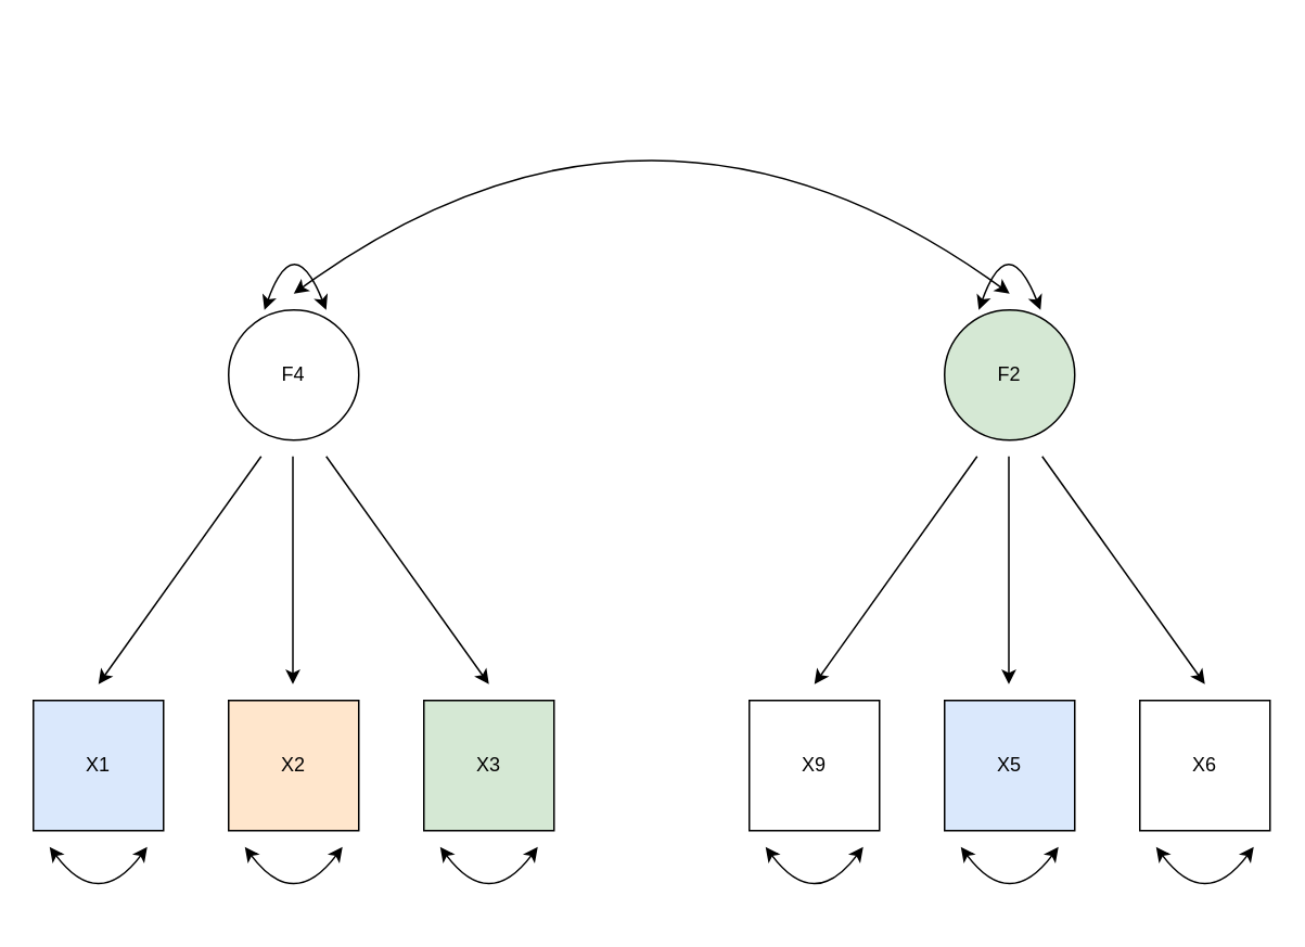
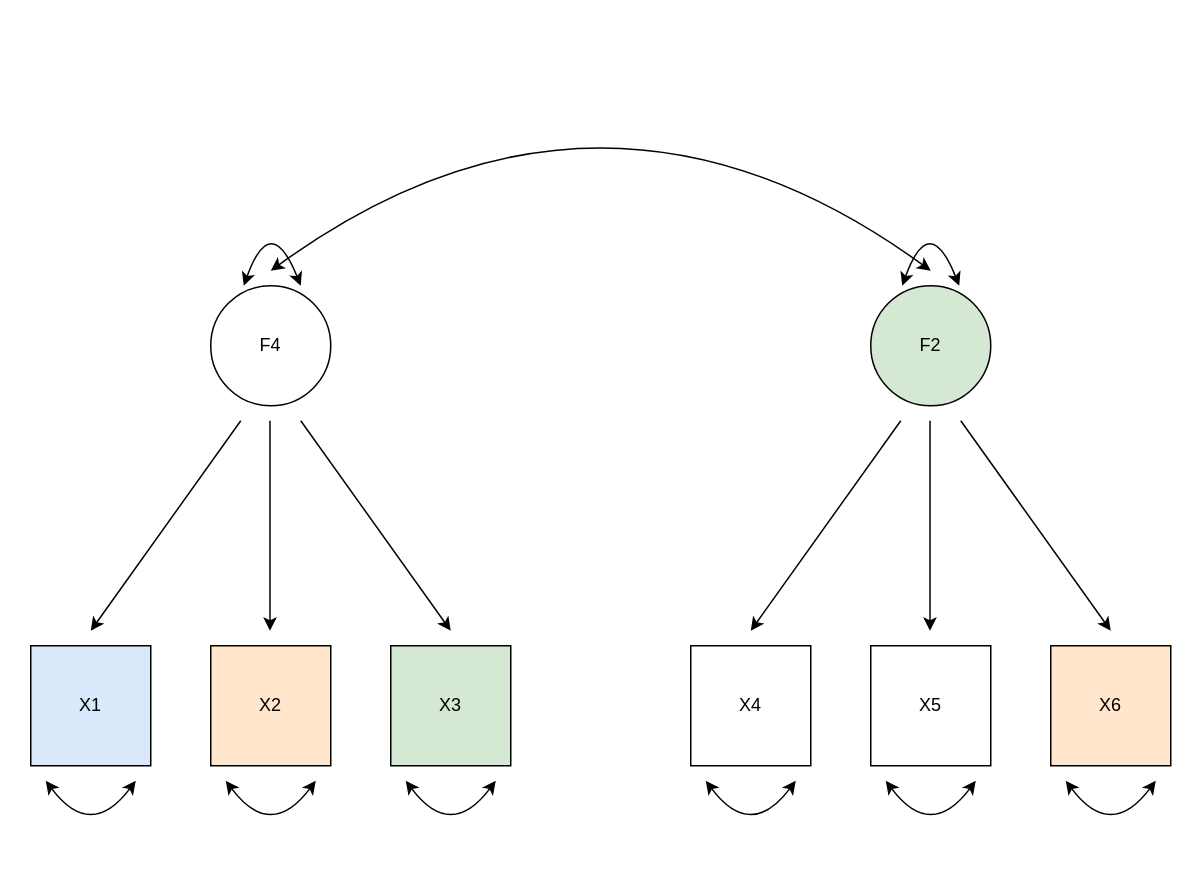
  <mxCell id="0" />
  <mxCell id="1" parent="0" />
  <mxCell id="2" value="X1" style="whiteSpace=wrap;html=1;aspect=fixed;fillColor=#dae8fc;" parent="1" vertex="1"><mxGeometry x="20" y="430" width="80" height="80" as="geometry" /></mxCell>
  <mxCell id="3" value="X2" style="whiteSpace=wrap;html=1;aspect=fixed;fillColor=#ffe6cc;" parent="1" vertex="1"><mxGeometry x="140" y="430" width="80" height="80" as="geometry" /></mxCell>
  <mxCell id="4" value="X3" style="whiteSpace=wrap;html=1;aspect=fixed;fillColor=#d5e8d4;" parent="1" vertex="1"><mxGeometry x="260" y="430" width="80" height="80" as="geometry" /></mxCell>
- <mxCell id="5" value="X9" style="whiteSpace=wrap;html=1;aspect=fixed;" parent="1" vertex="1"><mxGeometry x="460" y="430" width="80" height="80" as="geometry" /></mxCell>
- <mxCell id="6" value="X5" style="whiteSpace=wrap;html=1;aspect=fixed;fillColor=#dae8fc;" parent="1" vertex="1"><mxGeometry x="580" y="430" width="80" height="80" as="geometry" /></mxCell>
- <mxCell id="7" value="X6" style="whiteSpace=wrap;html=1;aspect=fixed;" parent="1" vertex="1"><mxGeometry x="700" y="430" width="80" height="80" as="geometry" /></mxCell>
+ <mxCell id="5" value="X4" style="whiteSpace=wrap;html=1;aspect=fixed;" parent="1" vertex="1"><mxGeometry x="460" y="430" width="80" height="80" as="geometry" /></mxCell>
+ <mxCell id="6" value="X5" style="whiteSpace=wrap;html=1;aspect=fixed;" parent="1" vertex="1"><mxGeometry x="580" y="430" width="80" height="80" as="geometry" /></mxCell>
+ <mxCell id="7" value="X6" style="whiteSpace=wrap;html=1;aspect=fixed;fillColor=#ffe6cc;" parent="1" vertex="1"><mxGeometry x="700" y="430" width="80" height="80" as="geometry" /></mxCell>
  <mxCell id="8" value="F4" style="ellipse;whiteSpace=wrap;html=1;aspect=fixed;" parent="1" vertex="1"><mxGeometry x="140" y="190" width="80" height="80" as="geometry" /></mxCell>
  <mxCell id="9" value="F2" style="ellipse;whiteSpace=wrap;html=1;aspect=fixed;fillColor=#d5e8d4;" parent="1" vertex="1"><mxGeometry x="580" y="190" width="80" height="80" as="geometry" /></mxCell>
  <mxCell id="10" value="" style="endArrow=classic;startArrow=classic;html=1;curved=1;" parent="1" edge="1"><mxGeometry width="50" height="50" relative="1" as="geometry"><mxPoint x="180" y="180" as="sourcePoint" /><mxPoint x="620" y="180" as="targetPoint" /><Array as="points"><mxPoint x="400" y="20" /></Array></mxGeometry></mxCell>
  <mxCell id="11" value="" style="endArrow=classic;startArrow=classic;html=1;curved=1;exitX=0.275;exitY=0;exitDx=0;exitDy=0;exitPerimeter=0;" parent="1" source="8" edge="1"><mxGeometry width="50" height="50" relative="1" as="geometry"><mxPoint x="155" y="190" as="sourcePoint" /><mxPoint x="200" y="190" as="targetPoint" /><Array as="points"><mxPoint x="180" y="140" /></Array></mxGeometry></mxCell>
  <mxCell id="12" value="" style="endArrow=classic;startArrow=classic;html=1;curved=1;exitX=0.275;exitY=0;exitDx=0;exitDy=0;exitPerimeter=0;" parent="1" edge="1"><mxGeometry width="50" height="50" relative="1" as="geometry"><mxPoint x="601" y="190" as="sourcePoint" /><mxPoint x="639" y="190" as="targetPoint" /><Array as="points"><mxPoint x="619" y="140" /></Array></mxGeometry></mxCell>
  <mxCell id="13" value="" style="endArrow=classic;startArrow=classic;html=1;curved=1;" parent="1" edge="1"><mxGeometry width="50" height="50" relative="1" as="geometry"><mxPoint x="30" y="520" as="sourcePoint" /><mxPoint x="90" y="520" as="targetPoint" /><Array as="points"><mxPoint x="60" y="560" /></Array></mxGeometry></mxCell>
  <mxCell id="14" value="" style="endArrow=classic;startArrow=classic;html=1;curved=1;" parent="1" edge="1"><mxGeometry width="50" height="50" relative="1" as="geometry"><mxPoint x="150" y="520" as="sourcePoint" /><mxPoint x="210" y="520" as="targetPoint" /><Array as="points"><mxPoint x="180" y="560" /></Array></mxGeometry></mxCell>
  <mxCell id="15" value="" style="endArrow=classic;startArrow=classic;html=1;curved=1;" parent="1" edge="1"><mxGeometry width="50" height="50" relative="1" as="geometry"><mxPoint x="270" y="520" as="sourcePoint" /><mxPoint x="330" y="520" as="targetPoint" /><Array as="points"><mxPoint x="300" y="560" /></Array></mxGeometry></mxCell>
  <mxCell id="16" value="" style="endArrow=classic;startArrow=classic;html=1;curved=1;" parent="1" edge="1"><mxGeometry width="50" height="50" relative="1" as="geometry"><mxPoint x="470" y="520" as="sourcePoint" /><mxPoint x="530" y="520" as="targetPoint" /><Array as="points"><mxPoint x="500" y="560" /></Array></mxGeometry></mxCell>
  <mxCell id="17" value="" style="endArrow=classic;startArrow=classic;html=1;curved=1;" parent="1" edge="1"><mxGeometry width="50" height="50" relative="1" as="geometry"><mxPoint x="590" y="520" as="sourcePoint" /><mxPoint x="650" y="520" as="targetPoint" /><Array as="points"><mxPoint x="620" y="560" /></Array></mxGeometry></mxCell>
  <mxCell id="18" value="" style="endArrow=classic;startArrow=classic;html=1;curved=1;" parent="1" edge="1"><mxGeometry width="50" height="50" relative="1" as="geometry"><mxPoint x="710" y="520" as="sourcePoint" /><mxPoint x="770" y="520" as="targetPoint" /><Array as="points"><mxPoint x="740" y="560" /></Array></mxGeometry></mxCell>
  <mxCell id="19" value="" style="endArrow=classic;html=1;rounded=0;" edge="1" parent="1"><mxGeometry width="50" height="50" relative="1" as="geometry"><mxPoint x="160" y="280" as="sourcePoint" /><mxPoint x="60" y="420" as="targetPoint" /></mxGeometry></mxCell>
  <mxCell id="20" value="" style="endArrow=classic;html=1;rounded=0;" edge="1" parent="1"><mxGeometry width="50" height="50" relative="1" as="geometry"><mxPoint x="179.5" y="280" as="sourcePoint" /><mxPoint x="179.5" y="420" as="targetPoint" /></mxGeometry></mxCell>
  <mxCell id="21" value="" style="endArrow=classic;html=1;rounded=0;" edge="1" parent="1"><mxGeometry width="50" height="50" relative="1" as="geometry"><mxPoint x="200" y="280" as="sourcePoint" /><mxPoint x="300" y="420" as="targetPoint" /></mxGeometry></mxCell>
  <mxCell id="22" value="" style="endArrow=classic;html=1;rounded=0;" edge="1" parent="1"><mxGeometry width="50" height="50" relative="1" as="geometry"><mxPoint x="619.5" y="280" as="sourcePoint" /><mxPoint x="619.5" y="420" as="targetPoint" /></mxGeometry></mxCell>
  <mxCell id="23" value="" style="endArrow=classic;html=1;rounded=0;" edge="1" parent="1"><mxGeometry width="50" height="50" relative="1" as="geometry"><mxPoint x="600" y="280" as="sourcePoint" /><mxPoint x="500" y="420" as="targetPoint" /></mxGeometry></mxCell>
  <mxCell id="24" value="" style="endArrow=classic;html=1;rounded=0;" edge="1" parent="1"><mxGeometry width="50" height="50" relative="1" as="geometry"><mxPoint x="640" y="280" as="sourcePoint" /><mxPoint x="740" y="420" as="targetPoint" /></mxGeometry></mxCell>
